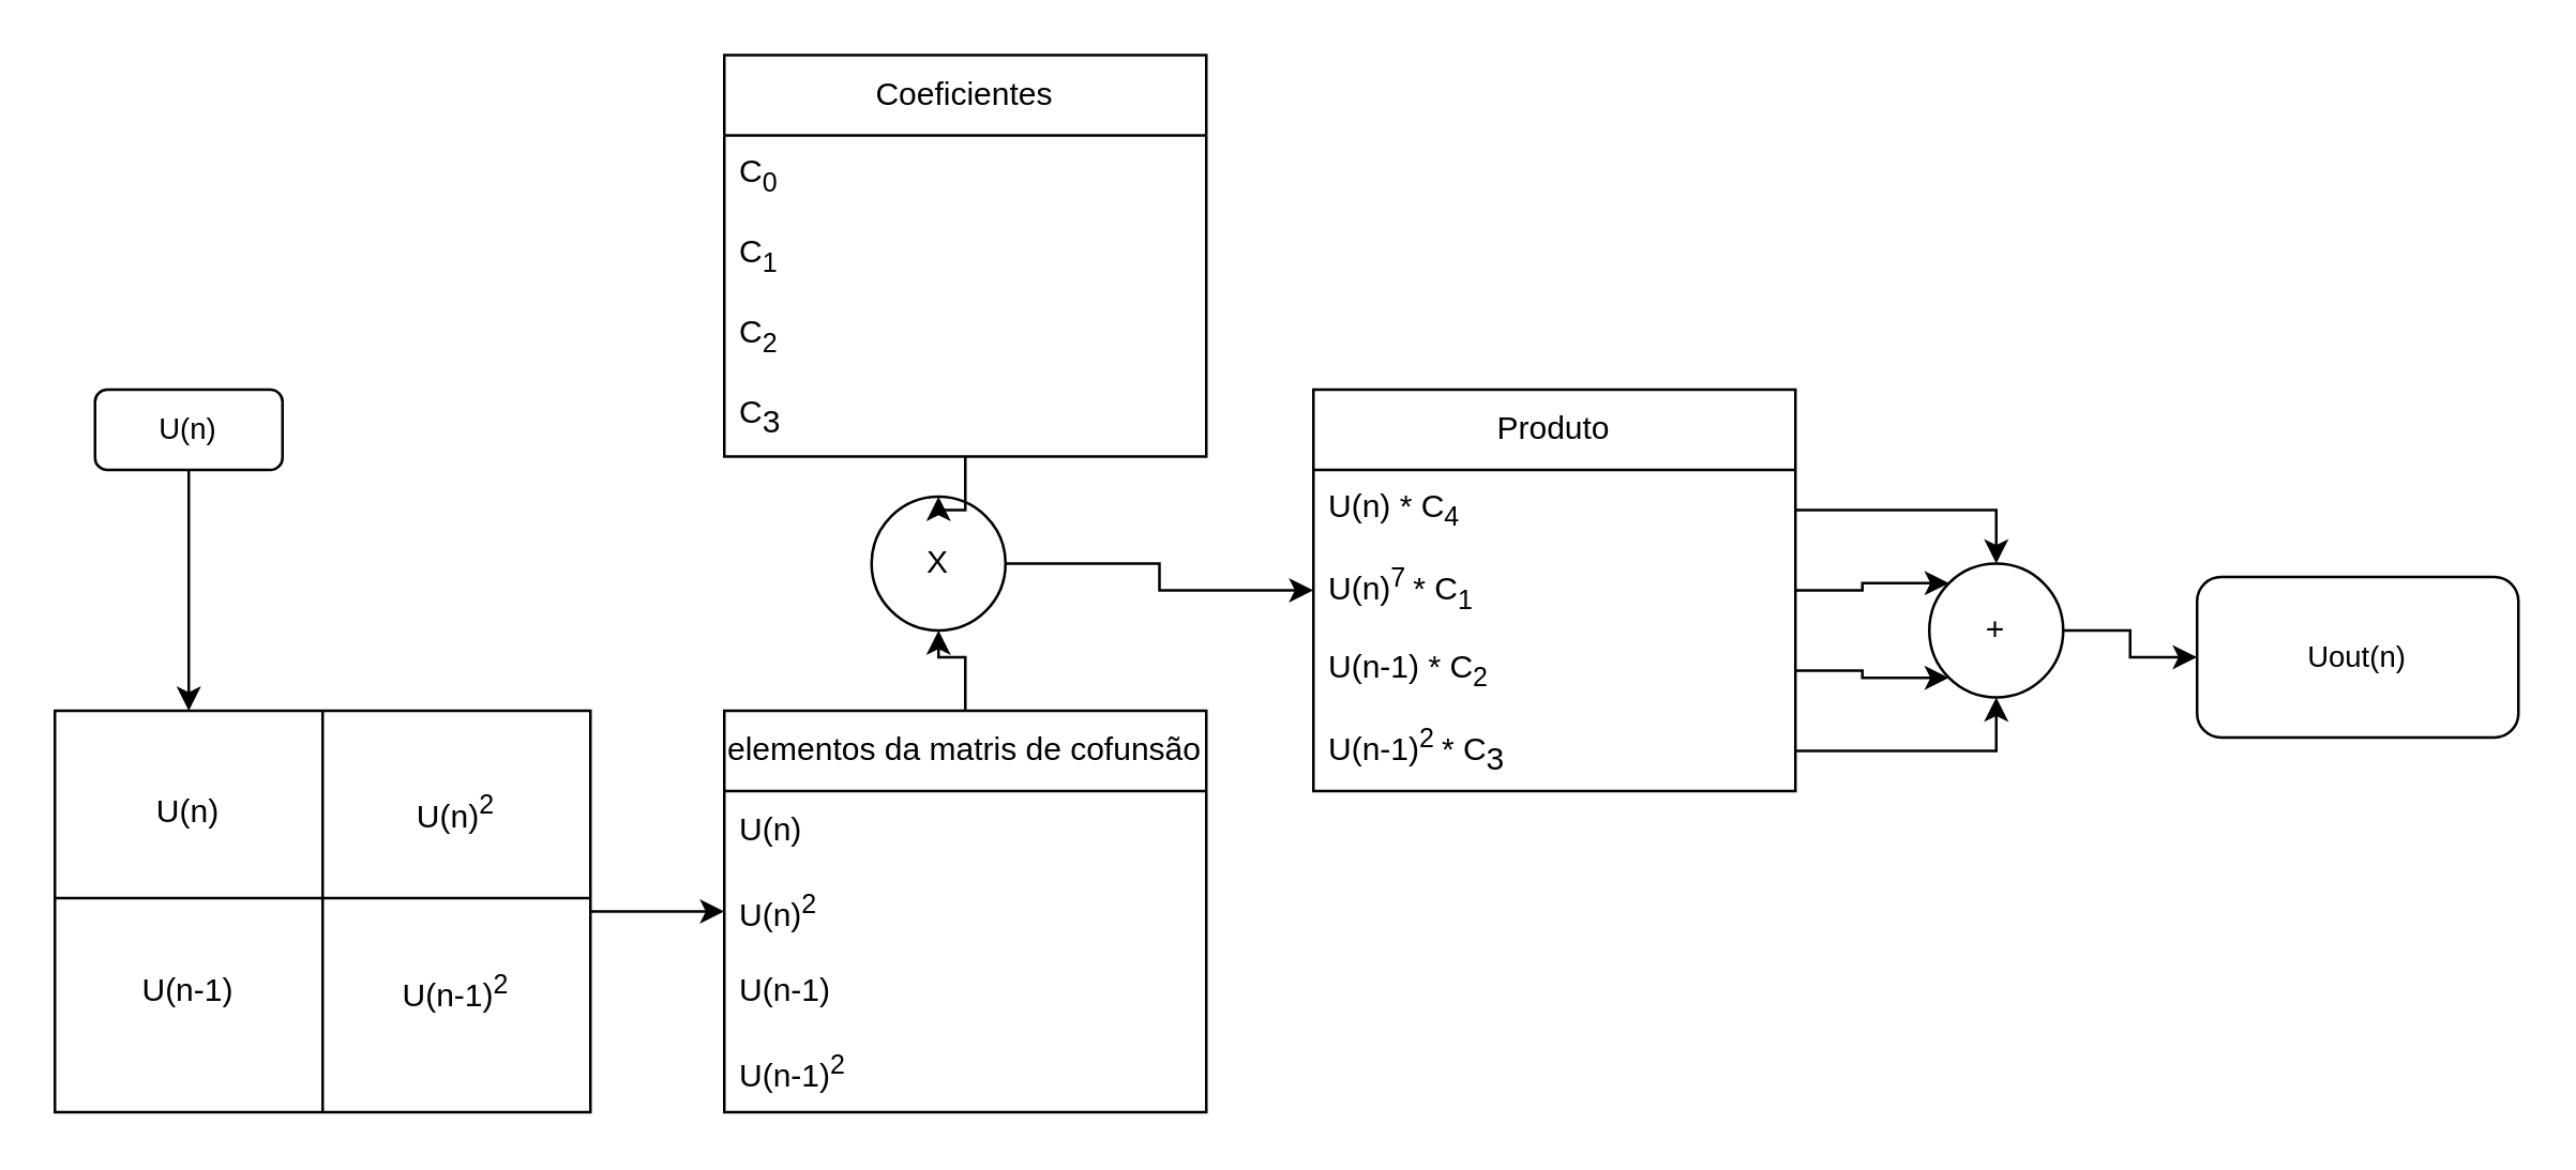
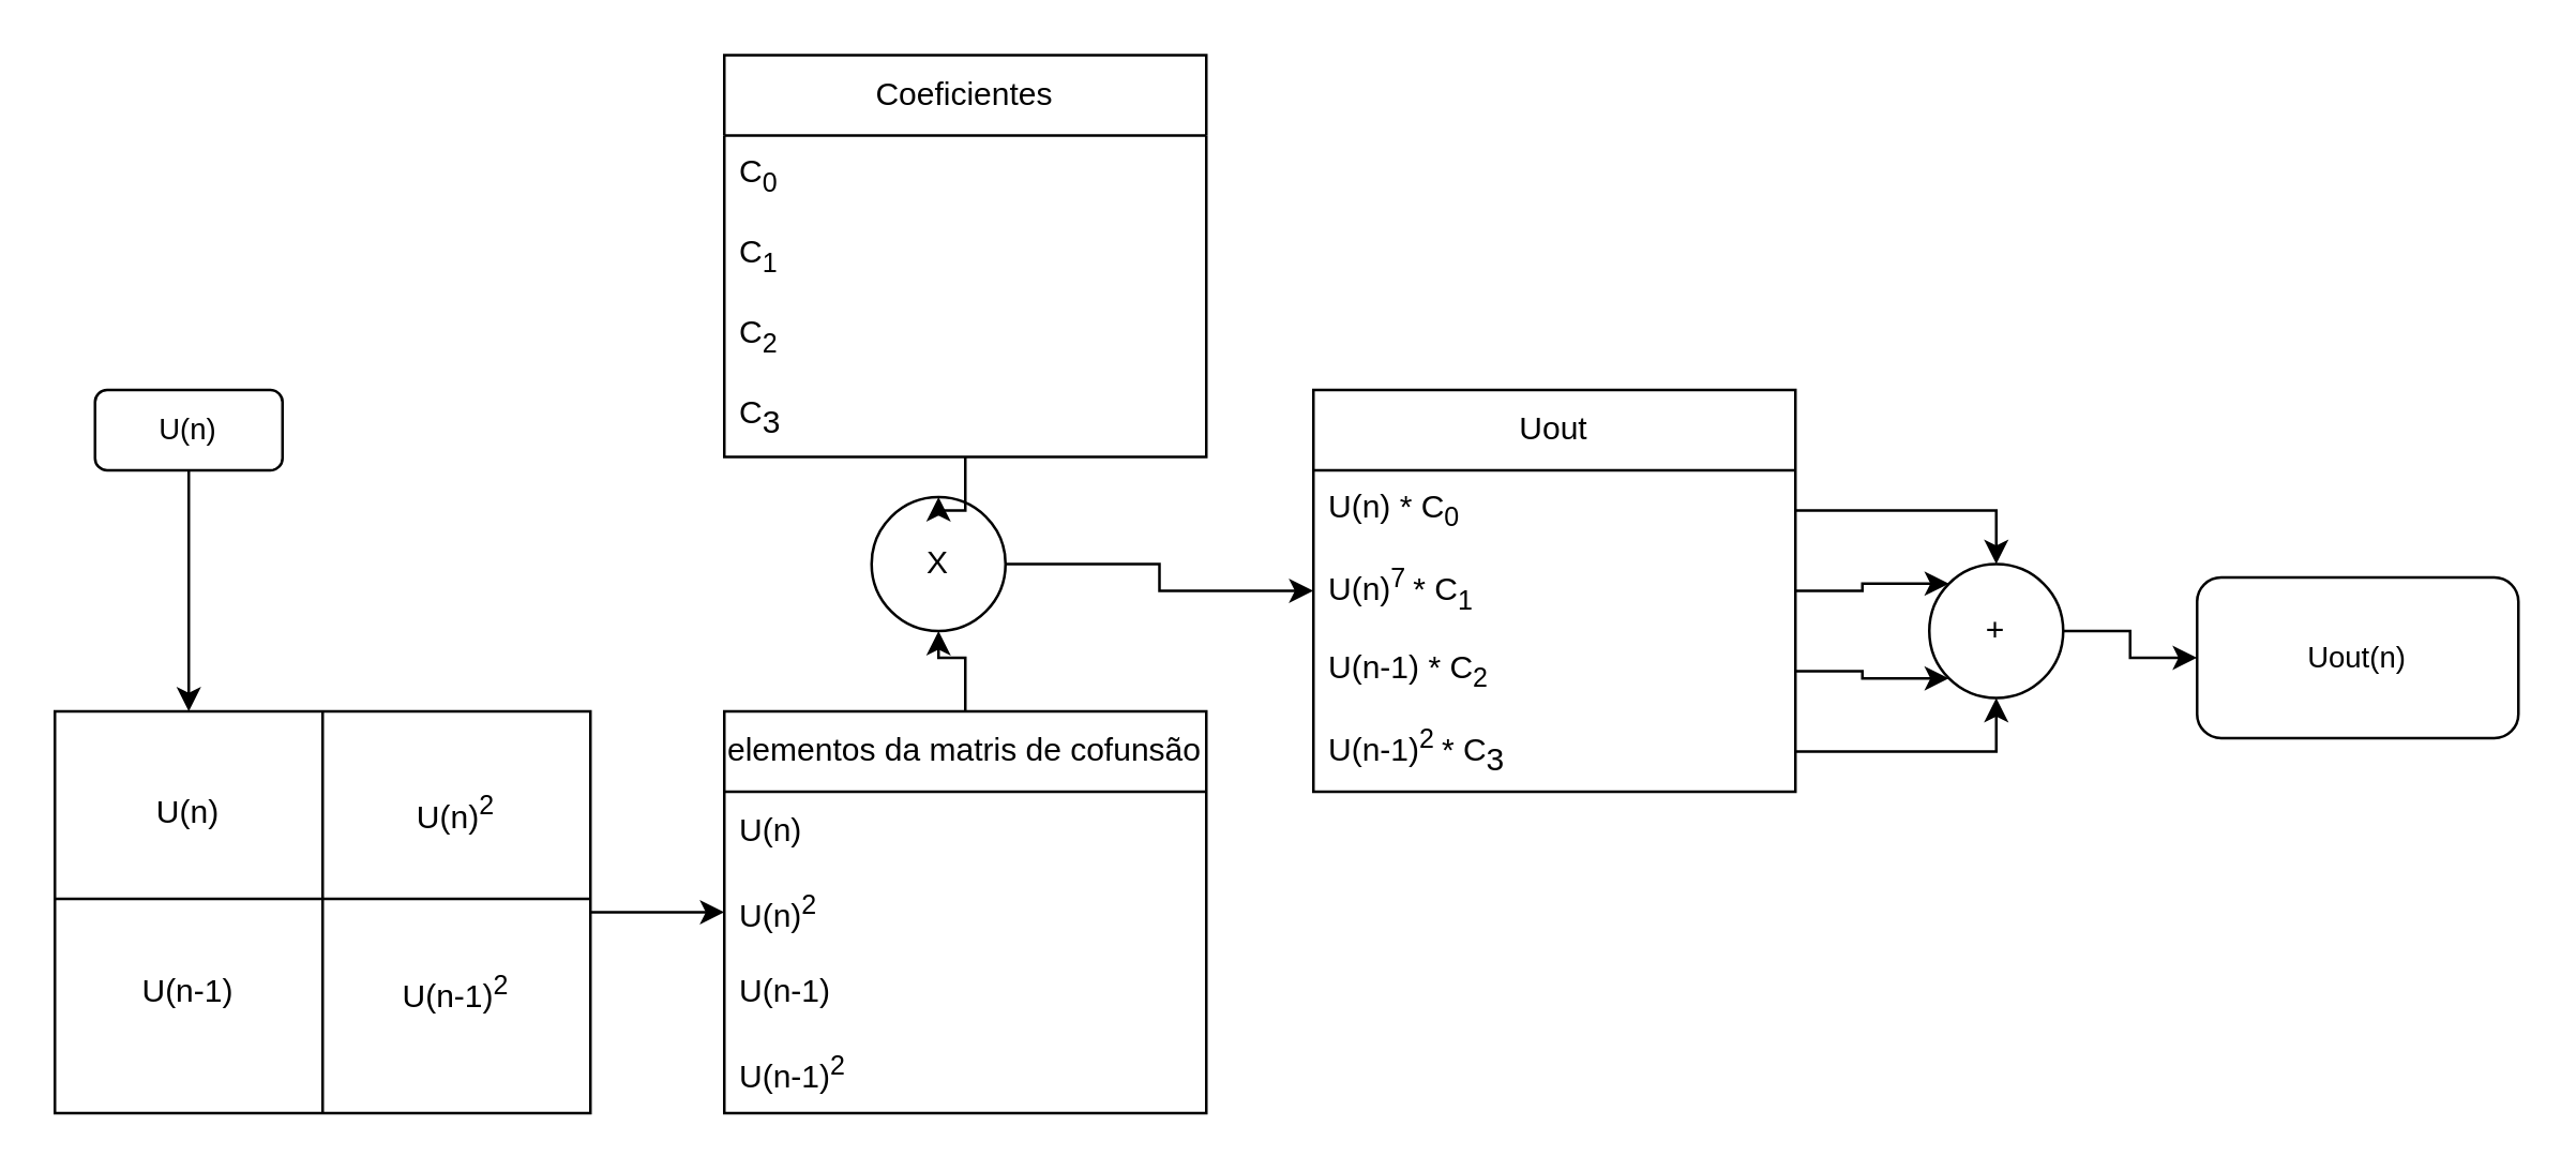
  <mxCell id="0" />
  <mxCell id="1" parent="0" />
  <mxCell id="2" style="edgeStyle=orthogonalEdgeStyle;rounded=0;orthogonalLoop=1;jettySize=auto;html=1;" edge="1" parent="1" source="3" target="12"><mxGeometry relative="1" as="geometry" /></mxCell>
  <mxCell id="3" value="" style="shape=internalStorage;whiteSpace=wrap;html=1;backgroundOutline=1;dx=100;dy=70;" parent="1" vertex="1"><mxGeometry x="20" y="265" width="200" height="150" as="geometry" /></mxCell>
  <mxCell id="4" value="U(n&lt;span style=&quot;background-color: initial;&quot;&gt;)&lt;/span&gt;" style="text;html=1;align=center;verticalAlign=middle;whiteSpace=wrap;rounded=0;" parent="1" vertex="1"><mxGeometry x="40" y="287.5" width="60" height="30" as="geometry" /></mxCell>
  <mxCell id="5" value="U(n)&lt;sup&gt;2&lt;/sup&gt;" style="text;html=1;align=center;verticalAlign=middle;whiteSpace=wrap;rounded=0;" parent="1" vertex="1"><mxGeometry x="140" y="290" width="60" height="25" as="geometry" /></mxCell>
  <mxCell id="6" style="edgeStyle=orthogonalEdgeStyle;rounded=0;orthogonalLoop=1;jettySize=auto;html=1;exitX=0.5;exitY=1;exitDx=0;exitDy=0;" parent="1" source="5" target="5" edge="1"><mxGeometry relative="1" as="geometry" /></mxCell>
  <mxCell id="7" value="U(n-1&lt;span style=&quot;background-color: initial;&quot;&gt;)&lt;/span&gt;" style="text;html=1;align=center;verticalAlign=middle;whiteSpace=wrap;rounded=0;" parent="1" vertex="1"><mxGeometry x="40" y="355" width="60" height="30" as="geometry" /></mxCell>
  <mxCell id="8" value="U(n-1&lt;span style=&quot;background-color: initial;&quot;&gt;)&lt;/span&gt;&lt;sup style=&quot;background-color: initial;&quot;&gt;2&lt;/sup&gt;" style="text;html=1;align=center;verticalAlign=middle;whiteSpace=wrap;rounded=0;" parent="1" vertex="1"><mxGeometry x="140" y="355" width="60" height="30" as="geometry" /></mxCell>
  <mxCell id="9" style="edgeStyle=orthogonalEdgeStyle;rounded=0;orthogonalLoop=1;jettySize=auto;html=1;exitX=0.5;exitY=0;exitDx=0;exitDy=0;" parent="1" source="10" target="16" edge="1"><mxGeometry relative="1" as="geometry" /></mxCell>
  <mxCell id="10" value="elementos da matris de cofunsão" style="swimlane;fontStyle=0;childLayout=stackLayout;horizontal=1;startSize=30;horizontalStack=0;resizeParent=1;resizeParentMax=0;resizeLast=0;collapsible=1;marginBottom=0;whiteSpace=wrap;html=1;" parent="1" vertex="1"><mxGeometry x="270" y="265" width="180" height="150" as="geometry"><mxRectangle x="480" y="310" width="50" height="40" as="alternateBounds" /></mxGeometry></mxCell>
  <mxCell id="11" value="&lt;span style=&quot;text-align: center;&quot;&gt;U(n&lt;/span&gt;&lt;span style=&quot;text-align: center; background-color: initial;&quot;&gt;)&lt;/span&gt;" style="text;strokeColor=none;fillColor=none;align=left;verticalAlign=middle;spacingLeft=4;spacingRight=4;overflow=hidden;points=[[0,0.5],[1,0.5]];portConstraint=eastwest;rotatable=0;whiteSpace=wrap;html=1;" parent="10" vertex="1"><mxGeometry y="30" width="180" height="30" as="geometry" /></mxCell>
  <mxCell id="12" value="&lt;span style=&quot;text-align: center;&quot;&gt;U(n)&lt;/span&gt;&lt;sup style=&quot;text-align: center;&quot;&gt;2&lt;/sup&gt;" style="text;strokeColor=none;fillColor=none;align=left;verticalAlign=middle;spacingLeft=4;spacingRight=4;overflow=hidden;points=[[0,0.5],[1,0.5]];portConstraint=eastwest;rotatable=0;whiteSpace=wrap;html=1;" parent="10" vertex="1"><mxGeometry y="60" width="180" height="30" as="geometry" /></mxCell>
  <mxCell id="13" value="&lt;span style=&quot;text-align: center;&quot;&gt;U(n-1&lt;/span&gt;&lt;span style=&quot;text-align: center; background-color: initial;&quot;&gt;)&lt;/span&gt;" style="text;strokeColor=none;fillColor=none;align=left;verticalAlign=middle;spacingLeft=4;spacingRight=4;overflow=hidden;points=[[0,0.5],[1,0.5]];portConstraint=eastwest;rotatable=0;whiteSpace=wrap;html=1;" parent="10" vertex="1"><mxGeometry y="90" width="180" height="30" as="geometry" /></mxCell>
  <mxCell id="14" value="&lt;span style=&quot;text-align: center;&quot;&gt;U(n-1)&lt;/span&gt;&lt;sup style=&quot;text-align: center;&quot;&gt;2&lt;/sup&gt;" style="text;strokeColor=none;fillColor=none;align=left;verticalAlign=middle;spacingLeft=4;spacingRight=4;overflow=hidden;points=[[0,0.5],[1,0.5]];portConstraint=eastwest;rotatable=0;whiteSpace=wrap;html=1;" parent="10" vertex="1"><mxGeometry y="120" width="180" height="30" as="geometry" /></mxCell>
  <mxCell id="15" value="" style="edgeStyle=orthogonalEdgeStyle;rounded=0;orthogonalLoop=1;jettySize=auto;html=1;entryX=0;entryY=0.5;entryDx=0;entryDy=0;" parent="1" source="16" target="30" edge="1"><mxGeometry relative="1" as="geometry"><mxPoint x="480" y="220" as="targetPoint" /></mxGeometry></mxCell>
  <mxCell id="16" value="X" style="ellipse;whiteSpace=wrap;html=1;aspect=fixed;" parent="1" vertex="1"><mxGeometry x="325" y="185" width="50" height="50" as="geometry" /></mxCell>
  <mxCell id="17" style="edgeStyle=orthogonalEdgeStyle;rounded=0;orthogonalLoop=1;jettySize=auto;html=1;entryX=0.5;entryY=0;entryDx=0;entryDy=0;" parent="1" source="18" target="16" edge="1"><mxGeometry relative="1" as="geometry" /></mxCell>
  <mxCell id="18" value="Coeficientes" style="swimlane;fontStyle=0;childLayout=stackLayout;horizontal=1;startSize=30;horizontalStack=0;resizeParent=1;resizeParentMax=0;resizeLast=0;collapsible=1;marginBottom=0;whiteSpace=wrap;html=1;" parent="1" vertex="1"><mxGeometry x="270" y="20" width="180" height="150" as="geometry"><mxRectangle x="480" y="310" width="50" height="40" as="alternateBounds" /></mxGeometry></mxCell>
  <mxCell id="19" value="&lt;div style=&quot;text-align: center;&quot;&gt;C&lt;sub&gt;0&lt;/sub&gt;&lt;/div&gt;" style="text;strokeColor=none;fillColor=none;align=left;verticalAlign=middle;spacingLeft=4;spacingRight=4;overflow=hidden;points=[[0,0.5],[1,0.5]];portConstraint=eastwest;rotatable=0;whiteSpace=wrap;html=1;" parent="18" vertex="1"><mxGeometry y="30" width="180" height="30" as="geometry" /></mxCell>
  <mxCell id="20" value="&lt;span style=&quot;text-align: center;&quot;&gt;C&lt;/span&gt;&lt;sub style=&quot;text-align: center;&quot;&gt;1&lt;/sub&gt;" style="text;strokeColor=none;fillColor=none;align=left;verticalAlign=middle;spacingLeft=4;spacingRight=4;overflow=hidden;points=[[0,0.5],[1,0.5]];portConstraint=eastwest;rotatable=0;whiteSpace=wrap;html=1;" parent="18" vertex="1"><mxGeometry y="60" width="180" height="30" as="geometry" /></mxCell>
  <mxCell id="21" value="&lt;span style=&quot;text-align: center;&quot;&gt;C&lt;/span&gt;&lt;sub style=&quot;text-align: center;&quot;&gt;2&lt;/sub&gt;" style="text;strokeColor=none;fillColor=none;align=left;verticalAlign=middle;spacingLeft=4;spacingRight=4;overflow=hidden;points=[[0,0.5],[1,0.5]];portConstraint=eastwest;rotatable=0;whiteSpace=wrap;html=1;" parent="18" vertex="1"><mxGeometry y="90" width="180" height="30" as="geometry" /></mxCell>
  <mxCell id="22" value="&lt;div style=&quot;text-align: center;&quot;&gt;C&lt;span style=&quot;vertical-align: sub; background-color: initial;&quot;&gt;3&lt;/span&gt;&lt;/div&gt;" style="text;strokeColor=none;fillColor=none;align=left;verticalAlign=middle;spacingLeft=4;spacingRight=4;overflow=hidden;points=[[0,0.5],[1,0.5]];portConstraint=eastwest;rotatable=0;whiteSpace=wrap;html=1;" parent="18" vertex="1"><mxGeometry y="120" width="180" height="30" as="geometry" /></mxCell>
  <mxCell id="23" style="edgeStyle=orthogonalEdgeStyle;shape=connector;rounded=0;orthogonalLoop=1;jettySize=auto;html=1;entryX=0;entryY=0.5;entryDx=0;entryDy=0;strokeColor=default;align=center;verticalAlign=middle;fontFamily=Helvetica;fontSize=11;fontColor=default;labelBackgroundColor=default;endArrow=classic;" parent="1" source="24" target="27" edge="1"><mxGeometry relative="1" as="geometry" /></mxCell>
  <mxCell id="24" value="+" style="ellipse;whiteSpace=wrap;html=1;aspect=fixed;" parent="1" vertex="1"><mxGeometry x="720" y="210" width="50" height="50" as="geometry" /></mxCell>
  <mxCell id="25" style="edgeStyle=orthogonalEdgeStyle;rounded=0;orthogonalLoop=1;jettySize=auto;html=1;entryX=0.25;entryY=0;entryDx=0;entryDy=0;" edge="1" parent="1" source="26" target="3"><mxGeometry relative="1" as="geometry"><mxPoint x="210" y="210" as="targetPoint" /></mxGeometry></mxCell>
  <mxCell id="26" value="U(n)" style="rounded=1;whiteSpace=wrap;html=1;fontFamily=Helvetica;fontSize=11;fontColor=default;labelBackgroundColor=default;" parent="1" vertex="1"><mxGeometry x="35" y="145" width="70" height="30" as="geometry" /></mxCell>
  <mxCell id="27" value="Uout(n)" style="rounded=1;whiteSpace=wrap;html=1;fontFamily=Helvetica;fontSize=11;fontColor=default;labelBackgroundColor=default;" parent="1" vertex="1"><mxGeometry x="820" y="215" width="120" height="60" as="geometry" /></mxCell>
- <mxCell id="28" value="Produto" style="swimlane;fontStyle=0;childLayout=stackLayout;horizontal=1;startSize=30;horizontalStack=0;resizeParent=1;resizeParentMax=0;resizeLast=0;collapsible=1;marginBottom=0;whiteSpace=wrap;html=1;" parent="1" vertex="1"><mxGeometry x="490" y="145" width="180" height="150" as="geometry"><mxRectangle x="480" y="310" width="50" height="40" as="alternateBounds" /></mxGeometry></mxCell>
- <mxCell id="29" value="&lt;div style=&quot;text-align: center;&quot;&gt;U(n) * C&lt;sub&gt;4&amp;nbsp;&lt;/sub&gt;&lt;/div&gt;" style="text;strokeColor=none;fillColor=none;align=left;verticalAlign=middle;spacingLeft=4;spacingRight=4;overflow=hidden;points=[[0,0.5],[1,0.5]];portConstraint=eastwest;rotatable=0;whiteSpace=wrap;html=1;" parent="28" vertex="1"><mxGeometry y="30" width="180" height="30" as="geometry" /></mxCell>
+ <mxCell id="28" value="Uout" style="swimlane;fontStyle=0;childLayout=stackLayout;horizontal=1;startSize=30;horizontalStack=0;resizeParent=1;resizeParentMax=0;resizeLast=0;collapsible=1;marginBottom=0;whiteSpace=wrap;html=1;" parent="1" vertex="1"><mxGeometry x="490" y="145" width="180" height="150" as="geometry"><mxRectangle x="480" y="310" width="50" height="40" as="alternateBounds" /></mxGeometry></mxCell>
+ <mxCell id="29" value="&lt;div style=&quot;text-align: center;&quot;&gt;U(n) * C&lt;sub&gt;0&amp;nbsp;&lt;/sub&gt;&lt;/div&gt;" style="text;strokeColor=none;fillColor=none;align=left;verticalAlign=middle;spacingLeft=4;spacingRight=4;overflow=hidden;points=[[0,0.5],[1,0.5]];portConstraint=eastwest;rotatable=0;whiteSpace=wrap;html=1;" parent="28" vertex="1"><mxGeometry y="30" width="180" height="30" as="geometry" /></mxCell>
  <mxCell id="30" value="&lt;span style=&quot;text-align: center;&quot;&gt;U(n)&lt;/span&gt;&lt;sup style=&quot;text-align: center;&quot;&gt;7&amp;nbsp;&lt;/sup&gt;&lt;span style=&quot;text-align: center;&quot;&gt;*&amp;nbsp;&lt;/span&gt;&lt;span style=&quot;text-align: center;&quot;&gt;C&lt;/span&gt;&lt;sub style=&quot;text-align: center;&quot;&gt;1&lt;/sub&gt;" style="text;strokeColor=none;fillColor=none;align=left;verticalAlign=middle;spacingLeft=4;spacingRight=4;overflow=hidden;points=[[0,0.5],[1,0.5]];portConstraint=eastwest;rotatable=0;whiteSpace=wrap;html=1;" parent="28" vertex="1"><mxGeometry y="60" width="180" height="30" as="geometry" /></mxCell>
  <mxCell id="31" value="&lt;span style=&quot;text-align: center;&quot;&gt;U(n-1&lt;/span&gt;&lt;span style=&quot;background-color: initial; text-align: center;&quot;&gt;)&amp;nbsp;&lt;/span&gt;&lt;span style=&quot;text-align: center;&quot;&gt;* C&lt;/span&gt;&lt;sub style=&quot;text-align: center;&quot;&gt;2&lt;/sub&gt;" style="text;strokeColor=none;fillColor=none;align=left;verticalAlign=middle;spacingLeft=4;spacingRight=4;overflow=hidden;points=[[0,0.5],[1,0.5]];portConstraint=eastwest;rotatable=0;whiteSpace=wrap;html=1;" parent="28" vertex="1"><mxGeometry y="90" width="180" height="30" as="geometry" /></mxCell>
  <mxCell id="32" value="&lt;div style=&quot;text-align: center;&quot;&gt;&lt;span style=&quot;background-color: initial;&quot;&gt;U(n-1)&lt;/span&gt;&lt;sup style=&quot;background-color: initial;&quot;&gt;2&amp;nbsp;&lt;/sup&gt;&lt;span style=&quot;background-color: initial;&quot;&gt;*&amp;nbsp;&lt;/span&gt;C&lt;span style=&quot;vertical-align: sub; background-color: initial;&quot;&gt;3&lt;/span&gt;&lt;/div&gt;" style="text;strokeColor=none;fillColor=none;align=left;verticalAlign=middle;spacingLeft=4;spacingRight=4;overflow=hidden;points=[[0,0.5],[1,0.5]];portConstraint=eastwest;rotatable=0;whiteSpace=wrap;html=1;" parent="28" vertex="1"><mxGeometry y="120" width="180" height="30" as="geometry" /></mxCell>
  <mxCell id="33" style="edgeStyle=orthogonalEdgeStyle;rounded=0;orthogonalLoop=1;jettySize=auto;html=1;entryX=0.5;entryY=0;entryDx=0;entryDy=0;" edge="1" parent="1" source="29" target="24"><mxGeometry relative="1" as="geometry" /></mxCell>
  <mxCell id="34" style="edgeStyle=orthogonalEdgeStyle;rounded=0;orthogonalLoop=1;jettySize=auto;html=1;entryX=0;entryY=1;entryDx=0;entryDy=0;" edge="1" parent="1" source="31" target="24"><mxGeometry relative="1" as="geometry" /></mxCell>
  <mxCell id="35" style="edgeStyle=orthogonalEdgeStyle;rounded=0;orthogonalLoop=1;jettySize=auto;html=1;entryX=0.5;entryY=1;entryDx=0;entryDy=0;" edge="1" parent="1" source="32" target="24"><mxGeometry relative="1" as="geometry" /></mxCell>
  <mxCell id="36" style="edgeStyle=orthogonalEdgeStyle;rounded=0;orthogonalLoop=1;jettySize=auto;html=1;entryX=0;entryY=0;entryDx=0;entryDy=0;" edge="1" parent="1" source="30" target="24"><mxGeometry relative="1" as="geometry" /></mxCell>
